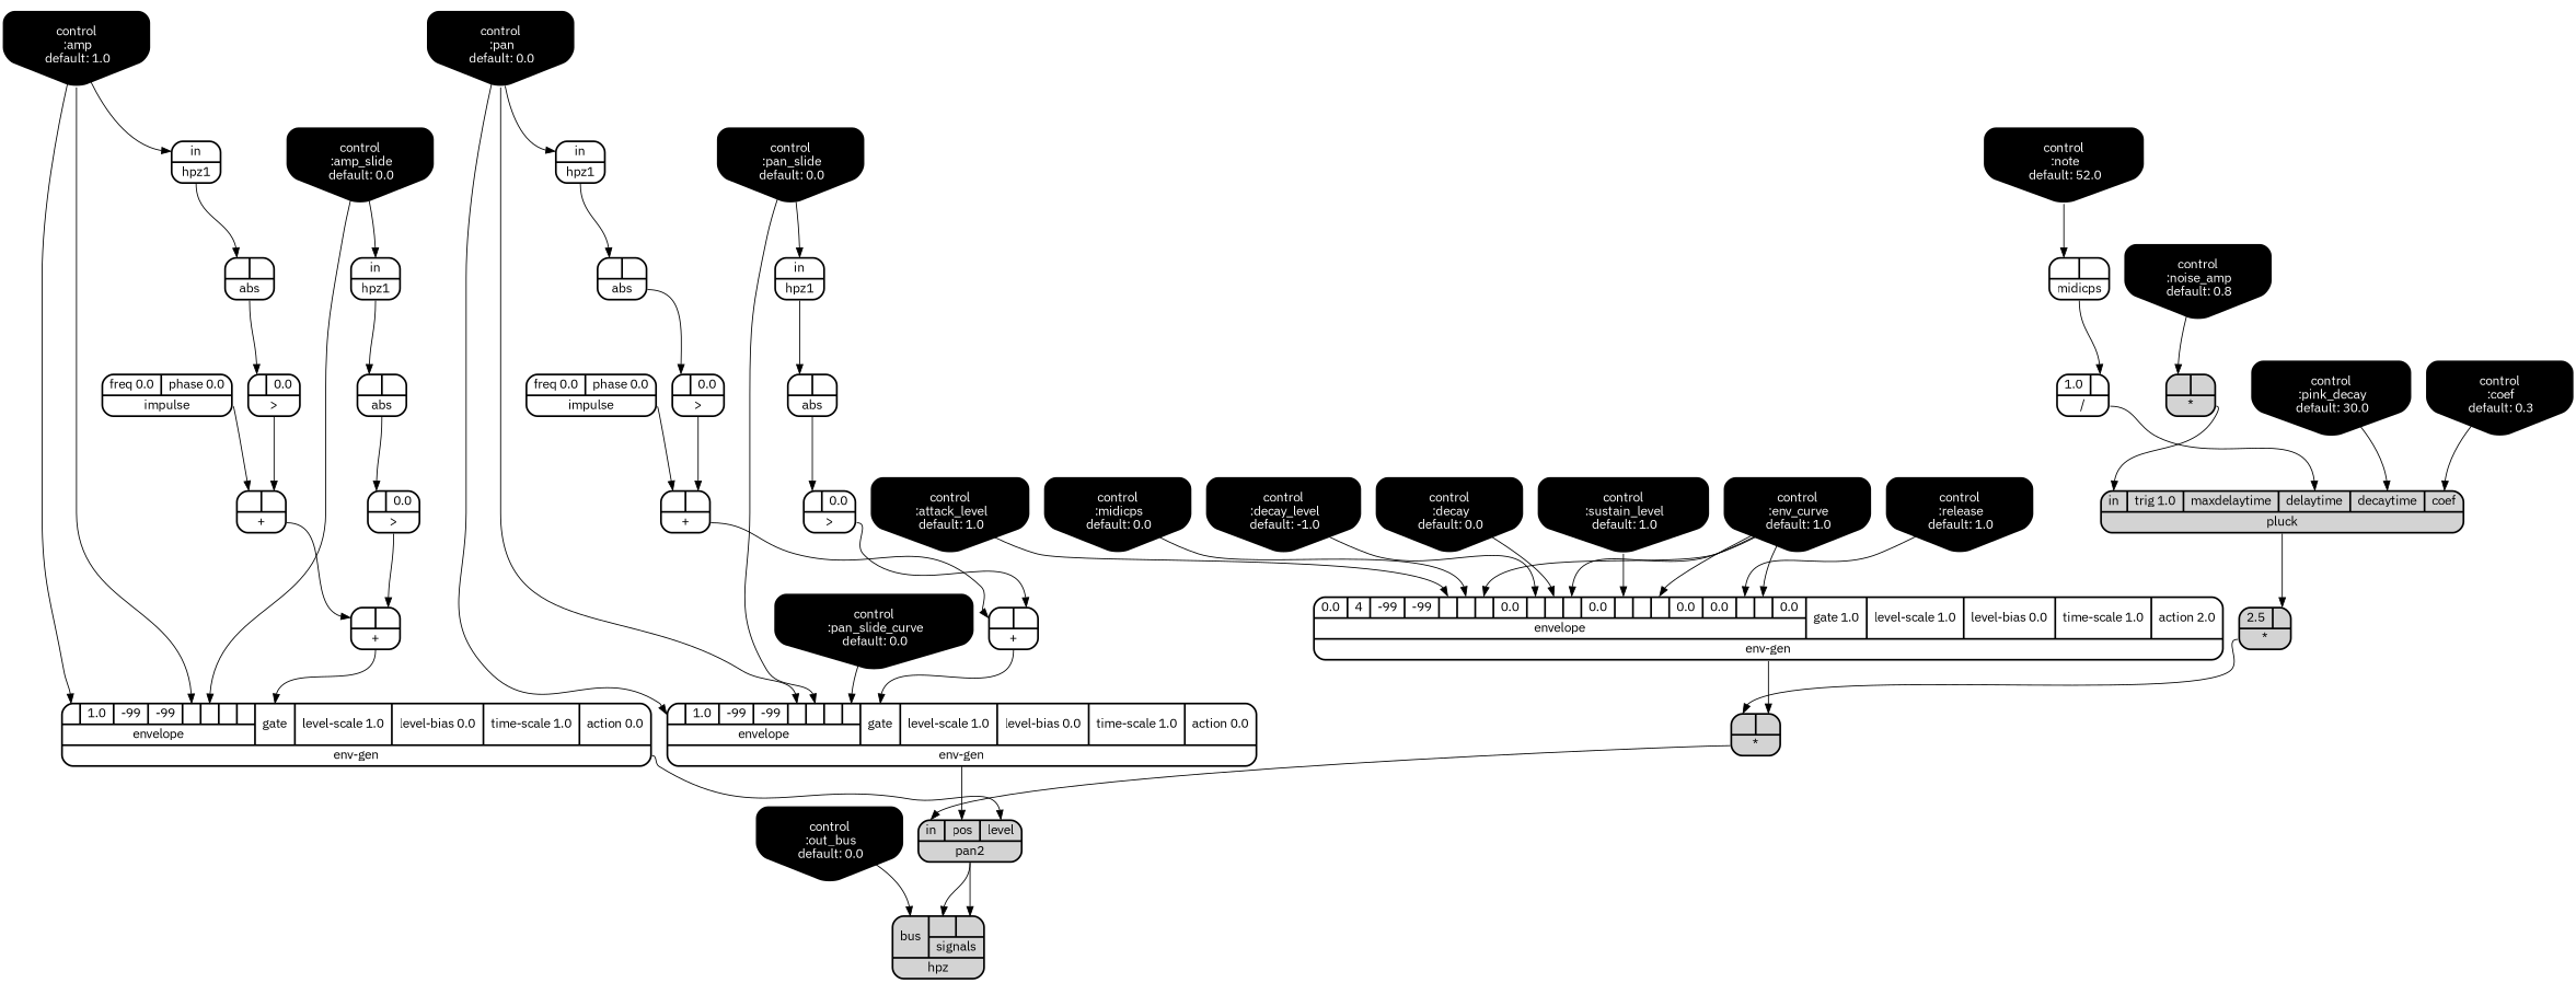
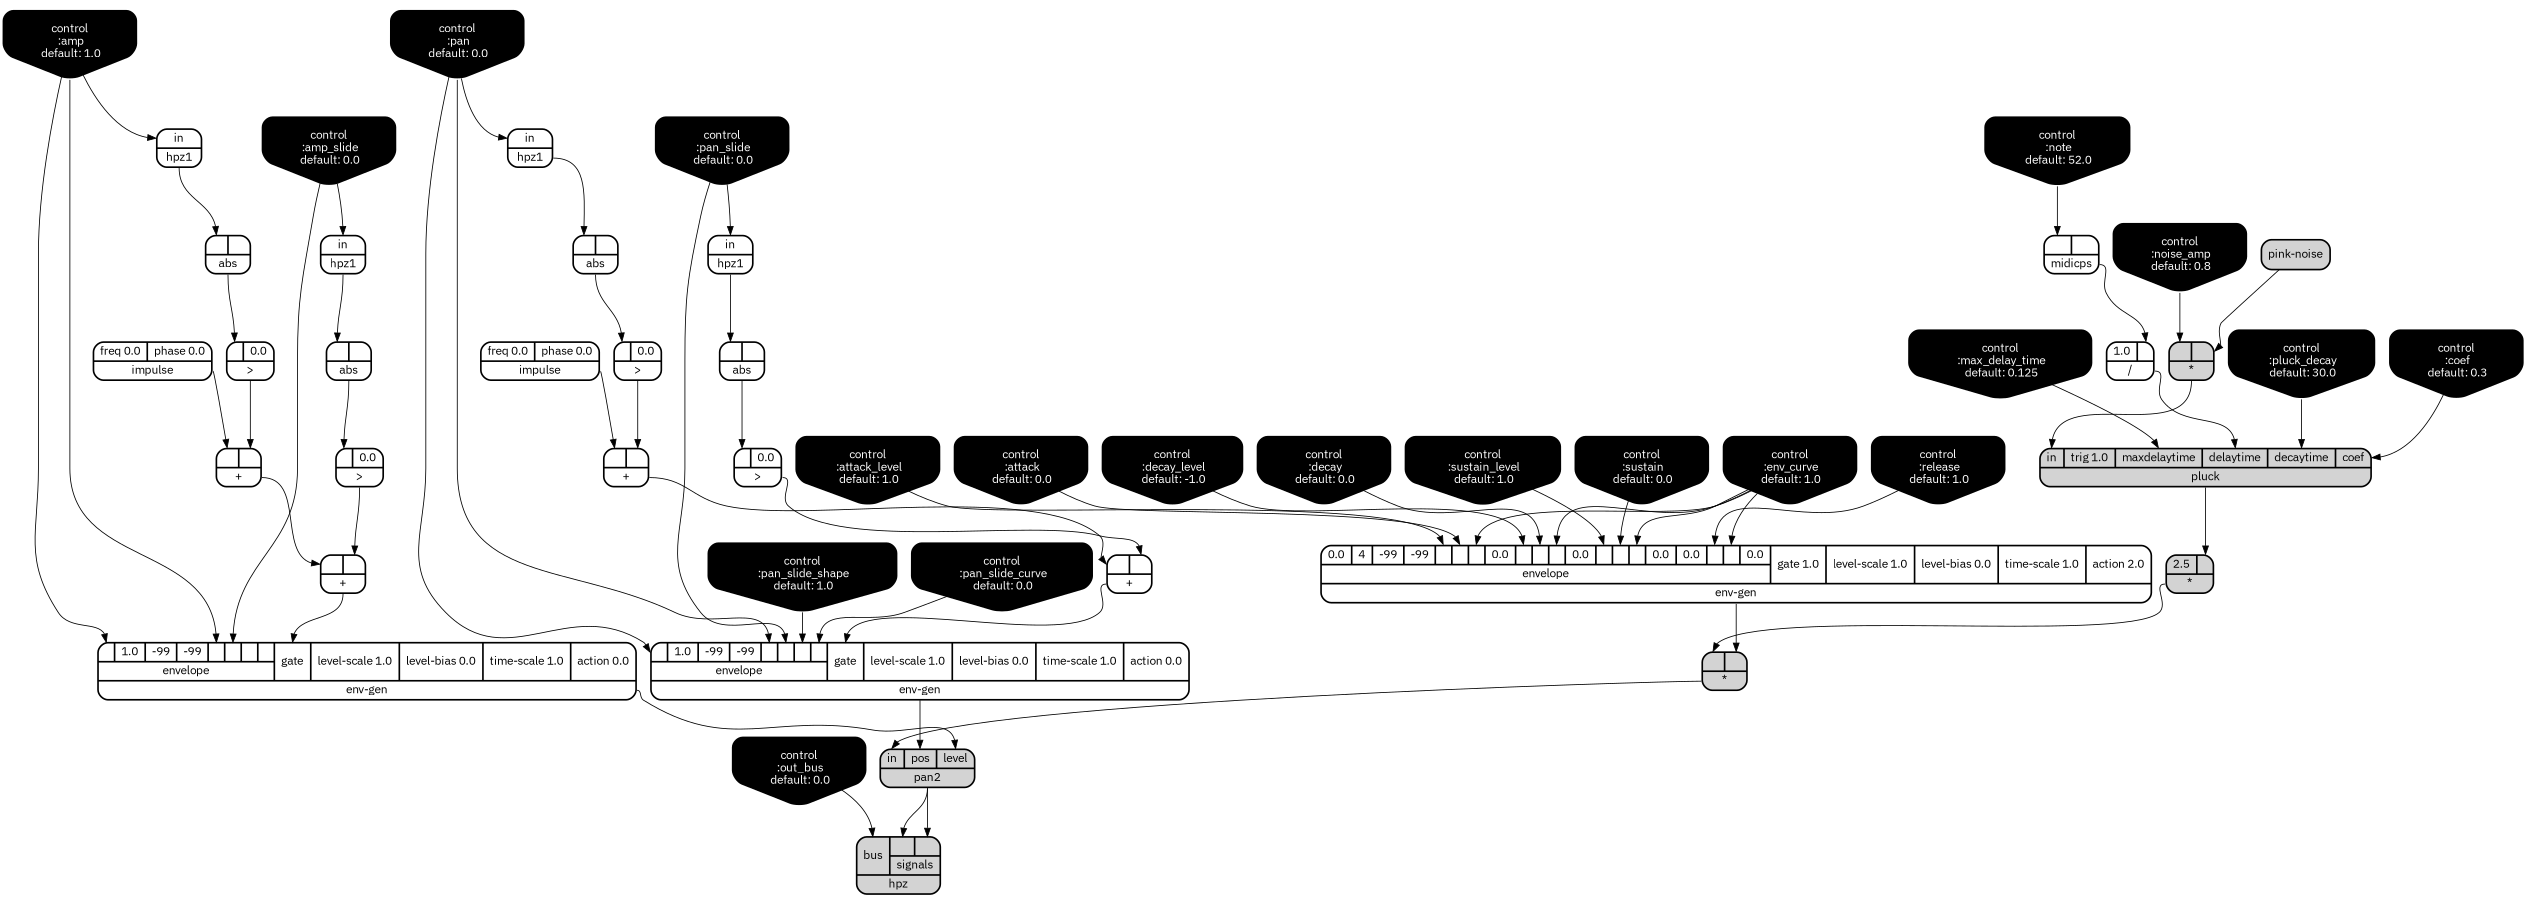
  digraph {
    fontname="IBM Plex Sans"
    node [fontname="IBM Plex Sans" rankdir=LR shape=record style="bold, rounded"]
    edge [fontname="IBM Plex Sans" headport=a tailport=__UG_NAME__]
    n1 [label="{{ <a> |<b> } |<__UG_NAME__>* }" style="filled, bold, rounded"]
    n2 [label="{{ <in> in|<trig> trig 1.0|<maxdelaytime> maxdelaytime|<delaytime> delaytime|<decaytime> decaytime|<coef> coef} |<__UG_NAME__>pluck }" style="filled, bold, rounded"]
    n3 [label="{{ <a> 2.5|<b> } |<__UG_NAME__>* }" style="filled, bold, rounded"]
    n4 [label="{{ <a> |<b> } |<__UG_NAME__>* }" style="filled, bold, rounded"]
    n5 [label="{{ <in> in|<pos> pos|<level> level} |<__UG_NAME__>pan2 }" style="filled, bold, rounded"]
    n6 [label="{{ <bus> bus|{{<signals___pan2___0>|<signals___pan2___1>}|signals}} |<__UG_NAME__>hpz }" style="filled, bold, rounded"]
    n7 [label="{{ <a> |<b> } |<__UG_NAME__>+ }"]
    n8 [label="{{ <a> |<b> } |<__UG_NAME__>+ }"]
    n9 [label="{{ {{<envelope___control___0>|1.0|-99|-99|<envelope___control___4>|<envelope___control___5>|<envelope___control___6>|<envelope___control___7>}|envelope}|<gate> gate|<level____scale> level-scale 1.0|<level____bias> level-bias 0.0|<time____scale> time-scale 1.0|<action> action 0.0} |<__UG_NAME__>env-gen }"]
    n10 [label="{{ <a> |<b> } |<__UG_NAME__>+ }"]
    n11 [label="{{ <a> |<b> } |<__UG_NAME__>+ }"]
    n12 [label="{{ {{<envelope___control___0>|1.0|-99|-99|<envelope___control___4>|<envelope___control___5>|<envelope___control___6>|<envelope___control___7>}|envelope}|<gate> gate|<level____scale> level-scale 1.0|<level____bias> level-bias 0.0|<time____scale> time-scale 1.0|<action> action 0.0} |<__UG_NAME__>env-gen }"]
    n13 [label="{{ <a> 1.0|<b> } |<__UG_NAME__>/ }"]
    n14 [label="{{ <a> |<b> 0.0} |<__UG_NAME__>\> }"]
    n15 [label="{{ <a> |<b> 0.0} |<__UG_NAME__>\> }"]
    n16 [label="{{ <a> |<b> 0.0} |<__UG_NAME__>\> }"]
    n17 [label="{{ <a> |<b> 0.0} |<__UG_NAME__>\> }"]
    n18 [label="{{ <a> |<b> } |<__UG_NAME__>abs }"]
    n19 [label="{{ <a> |<b> } |<__UG_NAME__>abs }"]
    n20 [label="{{ <a> |<b> } |<__UG_NAME__>abs }"]
    n21 [label="{{ <a> |<b> } |<__UG_NAME__>abs }"]
    n22 [fillcolor=black fontcolor=white label="control\n :note\n default: 52.0" shape=invhouse style="rounded, filled, bold" rankdir=""]
    n23 [label="{{ <a> |<b> } |<__UG_NAME__>midicps }"]
    n24 [fillcolor=black fontcolor=white label="control\n :amp\n default: 1.0" shape=invhouse style="rounded, filled, bold" rankdir=""]
    n25 [label="{{ <in> in} |<__UG_NAME__>hpz1 }"]
    n26 [fillcolor=black fontcolor=white label="control\n :amp_slide\n default: 0.0" shape=invhouse style="rounded, filled, bold" rankdir=""]
    n27 [label="{{ <in> in} |<__UG_NAME__>hpz1 }"]
    n28 [fillcolor=black fontcolor=white label="control\n :pan\n default: 0.0" shape=invhouse style="rounded, filled, bold" rankdir=""]
    n29 [label="{{ <in> in} |<__UG_NAME__>hpz1 }"]
    n30 [fillcolor=black fontcolor=white label="control\n :pan_slide\n default: 0.0" shape=invhouse style="rounded, filled, bold" rankdir=""]
    n31 [label="{{ <in> in} |<__UG_NAME__>hpz1 }"]
+   n32 [fillcolor=black fontcolor=white label="control\n :pan_slide_shape\n default: 1.0" shape=invhouse style="rounded, filled, bold" rankdir=""]
    n33 [fillcolor=black fontcolor=white label="control\n :pan_slide_curve\n default: 0.0" shape=invhouse style="rounded, filled, bold" rankdir=""]
-   n34 [fillcolor=black fontcolor=white label="control\n :midicps\n default: 0.0" shape=invhouse style="rounded, filled, bold" rankdir=""]
+   n34 [fillcolor=black fontcolor=white label="control\n :attack\n default: 0.0" shape=invhouse style="rounded, filled, bold" rankdir=""]
    n35 [label="{{ {{0.0|4|-99|-99|<envelope___control___4>|<envelope___control___5>|<envelope___control___6>|0.0|<envelope___control___8>|<envelope___control___9>|<envelope___control___10>|0.0|<envelope___control___12>|<envelope___control___13>|<envelope___control___14>|0.0|0.0|<envelope___control___17>|<envelope___control___18>|0.0}|envelope}|<gate> gate 1.0|<level____scale> level-scale 1.0|<level____bias> level-bias 0.0|<time____scale> time-scale 1.0|<action> action 2.0} |<__UG_NAME__>env-gen }"]
    n36 [fillcolor=black fontcolor=white label="control\n :decay\n default: 0.0" shape=invhouse style="rounded, filled, bold" rankdir=""]
+   n37 [fillcolor=black fontcolor=white label="control\n :sustain\n default: 0.0" shape=invhouse style="rounded, filled, bold" rankdir=""]
    n38 [fillcolor=black fontcolor=white label="control\n :release\n default: 1.0" shape=invhouse style="rounded, filled, bold" rankdir=""]
    n39 [fillcolor=black fontcolor=white label="control\n :attack_level\n default: 1.0" shape=invhouse style="rounded, filled, bold" rankdir=""]
    n40 [fillcolor=black fontcolor=white label="control\n :decay_level\n default: -1.0" shape=invhouse style="rounded, filled, bold" rankdir=""]
    n41 [fillcolor=black fontcolor=white label="control\n :sustain_level\n default: 1.0" shape=invhouse style="rounded, filled, bold" rankdir=""]
    n42 [fillcolor=black fontcolor=white label="control\n :env_curve\n default: 1.0" shape=invhouse style="rounded, filled, bold" rankdir=""]
    n43 [fillcolor=black fontcolor=white label="control\n :noise_amp\n default: 0.8" shape=invhouse style="rounded, filled, bold" rankdir=""]
-   n45 [fillcolor=black fontcolor=white label="control\n :pink_decay\n default: 30.0" shape=invhouse style="rounded, filled, bold" rankdir=""]
+   n44 [fillcolor=black fontcolor=white label="control\n :max_delay_time\n default: 0.125" shape=invhouse style="rounded, filled, bold" rankdir=""]
+   n45 [fillcolor=black fontcolor=white label="control\n :pluck_decay\n default: 30.0" shape=invhouse style="rounded, filled, bold" rankdir=""]
    n46 [fillcolor=black fontcolor=white label="control\n :coef\n default: 0.3" shape=invhouse style="rounded, filled, bold" rankdir=""]
    n47 [fillcolor=black fontcolor=white label="control\n :out_bus\n default: 0.0" shape=invhouse style="rounded, filled, bold" rankdir=""]
    n48 [label="{{ <freq> freq 0.0|<phase> phase 0.0} |<__UG_NAME__>impulse }"]
    n49 [label="{{ <freq> freq 0.0|<phase> phase 0.0} |<__UG_NAME__>impulse }"]
+   n50 [label="{<__UG_NAME__>pink-noise }" style="filled, bold, rounded"]
    n1 -> n2 [headport=in]
    n2 -> n3 [headport=b]
    n3 -> n4
    n4 -> n5 [headport=in]
    n5 -> n6 [headport=signals___pan2___0]
    n5 -> n6 [headport=signals___pan2___1]
    n7 -> n8
    n8 -> n9 [headport=gate]
    n9 -> n5 [headport=level]
    n10 -> n11
    n11 -> n12 [headport=gate]
    n12 -> n5 [headport=pos]
    n13 -> n2 [headport=delaytime]
    n14 -> n7 [headport=b]
    n15 -> n8 [headport=b]
    n16 -> n10 [headport=b]
    n17 -> n11 [headport=b]
    n18 -> n17
    n19 -> n14
    n20 -> n15
    n21 -> n16
    n22 -> n23
    n23 -> n13 [headport=b]
    n24 -> n9 [headport=envelope___control___0]
    n24 -> n9 [headport=envelope___control___4]
    n24 -> n25 [headport=in]
    n25 -> n19
    n26 -> n9 [headport=envelope___control___5]
    n26 -> n27 [headport=in]
    n27 -> n20
    n28 -> n12 [headport=envelope___control___0]
    n28 -> n12 [headport=envelope___control___4]
    n28 -> n29 [headport=in]
    n29 -> n21
    n30 -> n12 [headport=envelope___control___5]
    n30 -> n31 [headport=in]
    n31 -> n18
+   n32 -> n12 [headport=envelope___control___6]
    n33 -> n12 [headport=envelope___control___7]
    n34 -> n35 [headport=envelope___control___5]
    n35 -> n4 [headport=b]
    n36 -> n35 [headport=envelope___control___9]
+   n37 -> n35 [headport=envelope___control___13]
    n38 -> n35 [headport=envelope___control___17]
    n39 -> n35 [headport=envelope___control___4]
    n40 -> n35 [headport=envelope___control___8]
    n41 -> n35 [headport=envelope___control___12]
    n42 -> n35 [headport=envelope___control___6]
    n42 -> n35 [headport=envelope___control___10]
    n42 -> n35 [headport=envelope___control___14]
    n42 -> n35 [headport=envelope___control___18]
    n43 -> n1
+   n44 -> n2 [headport=maxdelaytime]
    n45 -> n2 [headport=decaytime]
    n46 -> n2 [headport=coef]
    n47 -> n6 [headport=bus]
    n48 -> n7
    n49 -> n10
+   n50 -> n1 [headport=b]
  }
